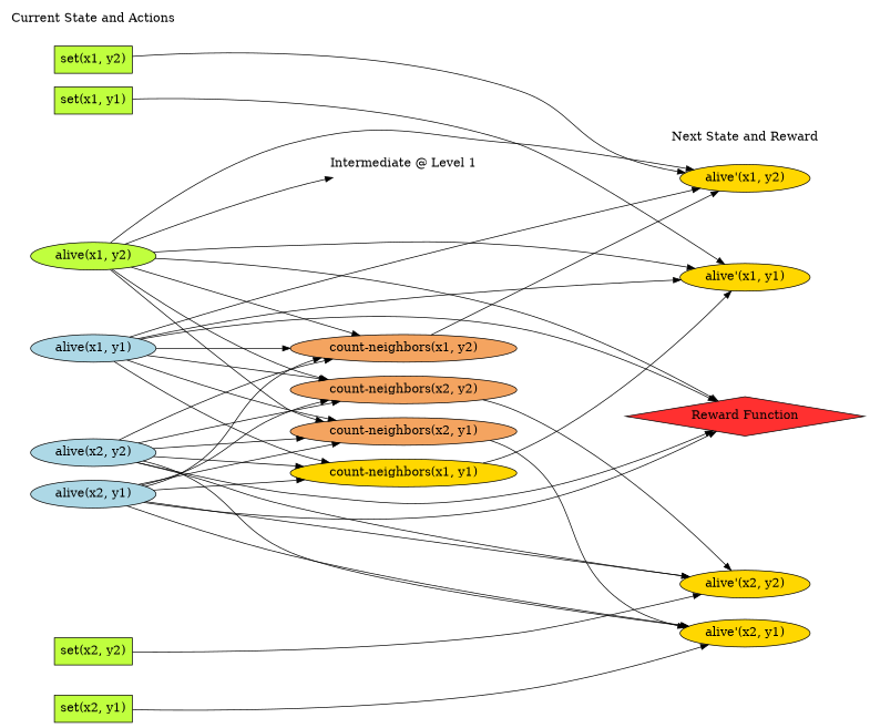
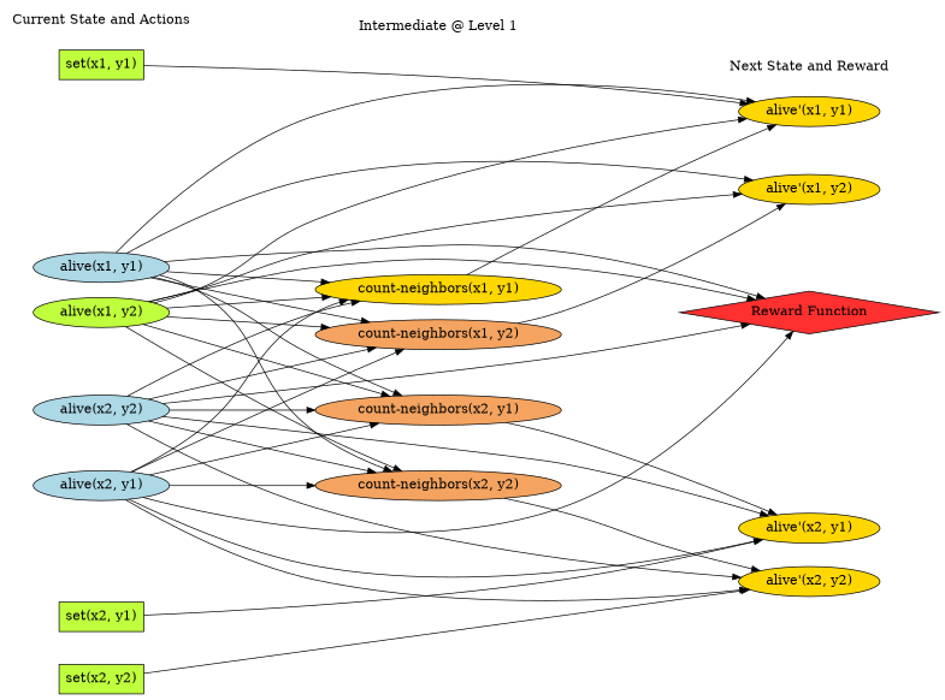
  digraph {
    fontname=Helvetica
    fontsize=16
    rankdir=LR
    ranksep=2.00
    node [fillcolor=gold fontsize=16 style=filled]
    "Reward Function" [fillcolor=firebrick1 shape=diamond width=3.3889]
    "Next State and Reward" [fillcolor=white fontstyle=bold shape=plaintext width=2.1944 style=""]
    "alive'(x2, y1)" [width=1.8889]
    "alive'(x1, y1)" [width=1.8889]
    "alive'(x2, y2)" [width=1.8889]
    "alive'(x1, y2)" [width=1.8889]
    "set(x2, y1)" [fillcolor=olivedrab1 shape=box width=1.1389]
    "alive(x1, y2)" [fillcolor=olivedrab1 width=1.8333]
    "Current State and Actions" [fillcolor=white fontstyle=bold shape=plaintext width=2.4444 style=""]
-   "set(x1, y2)" [fillcolor=olivedrab1 shape=box width=1.1389]
    "alive(x2, y2)" [fillcolor=lightblue width=1.8333]
    "alive(x1, y1)" [fillcolor=lightblue width=1.8333]
    "set(x2, y2)" [fillcolor=olivedrab1 shape=box width=1.1389]
    "set(x1, y1)" [fillcolor=olivedrab1 shape=box width=1.1389]
    "alive(x2, y1)" [fillcolor=lightblue width=1.8333]
    "count-neighbors(x2, y1)" [fillcolor=sandybrown width=3.1944]
    "count-neighbors(x1, y1)" [width=3.1944]
    "count-neighbors(x2, y2)" [fillcolor=sandybrown width=3.1944]
    "count-neighbors(x1, y2)" [fillcolor=sandybrown width=3.1944]
    "Intermediate @ Level 1" [fillcolor=white fontstyle=bold shape=plaintext width=2.25 style=""]
    subgraph sub_1 {
      rank=same
      "Reward Function"
      "Next State and Reward"
      "alive'(x2, y1)"
      "alive'(x1, y1)"
      "alive'(x2, y2)"
      "alive'(x1, y2)"
    }
    subgraph sub_2 {
      rank=same
      "set(x2, y1)"
      "alive(x1, y2)"
      "Current State and Actions"
-     "set(x1, y2)"
      "alive(x2, y2)"
      "alive(x1, y1)"
      "set(x2, y2)"
      "set(x1, y1)"
      "alive(x2, y1)"
    }
    subgraph sub_3 {
      rank=same
      "count-neighbors(x2, y1)"
      "count-neighbors(x1, y1)"
      "count-neighbors(x2, y2)"
      "count-neighbors(x1, y2)"
      "Intermediate @ Level 1"
    }
    "set(x2, y1)" -> "alive'(x2, y1)"
    "alive(x1, y2)" -> "Reward Function"
    "alive(x1, y2)" -> "alive'(x1, y1)"
    "alive(x1, y2)" -> "alive'(x1, y2)"
    "alive(x1, y2)" -> "count-neighbors(x2, y1)"
-   "alive(x1, y2)" -> "Intermediate @ Level 1"
+   "alive(x1, y2)" -> "count-neighbors(x1, y1)"
    "alive(x1, y2)" -> "count-neighbors(x2, y2)"
    "alive(x1, y2)" -> "count-neighbors(x1, y2)"
-   "set(x1, y2)" -> "alive'(x1, y2)"
    "alive(x2, y2)" -> "Reward Function"
    "alive(x2, y2)" -> "alive'(x2, y1)"
    "alive(x2, y2)" -> "alive'(x2, y2)"
    "alive(x2, y2)" -> "count-neighbors(x2, y1)"
    "alive(x2, y2)" -> "count-neighbors(x1, y1)"
    "alive(x2, y2)" -> "count-neighbors(x2, y2)"
    "alive(x2, y2)" -> "count-neighbors(x1, y2)"
    "alive(x1, y1)" -> "Reward Function"
    "alive(x1, y1)" -> "alive'(x1, y1)"
    "alive(x1, y1)" -> "alive'(x1, y2)"
    "alive(x1, y1)" -> "count-neighbors(x2, y1)"
    "alive(x1, y1)" -> "count-neighbors(x1, y1)"
    "alive(x1, y1)" -> "count-neighbors(x2, y2)"
    "alive(x1, y1)" -> "count-neighbors(x1, y2)"
    "set(x2, y2)" -> "alive'(x2, y2)"
    "set(x1, y1)" -> "alive'(x1, y1)"
    "alive(x2, y1)" -> "Reward Function"
    "alive(x2, y1)" -> "alive'(x2, y1)"
    "alive(x2, y1)" -> "alive'(x2, y2)"
    "alive(x2, y1)" -> "count-neighbors(x2, y1)"
    "alive(x2, y1)" -> "count-neighbors(x1, y1)"
    "alive(x2, y1)" -> "count-neighbors(x2, y2)"
    "alive(x2, y1)" -> "count-neighbors(x1, y2)"
    "count-neighbors(x2, y1)" -> "alive'(x2, y1)"
    "count-neighbors(x1, y1)" -> "alive'(x1, y1)"
    "count-neighbors(x2, y2)" -> "alive'(x2, y2)"
    "count-neighbors(x1, y2)" -> "alive'(x1, y2)"
  }
